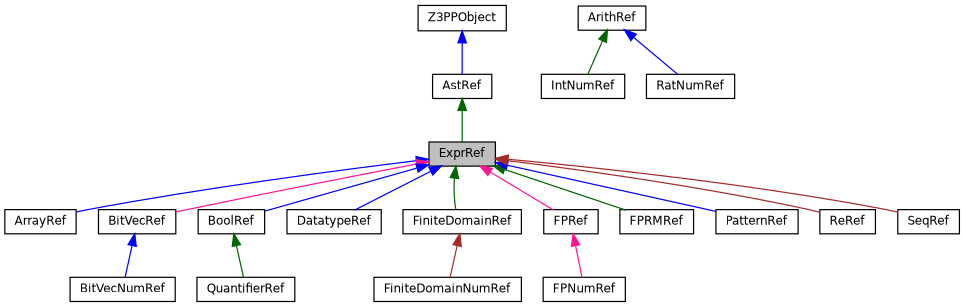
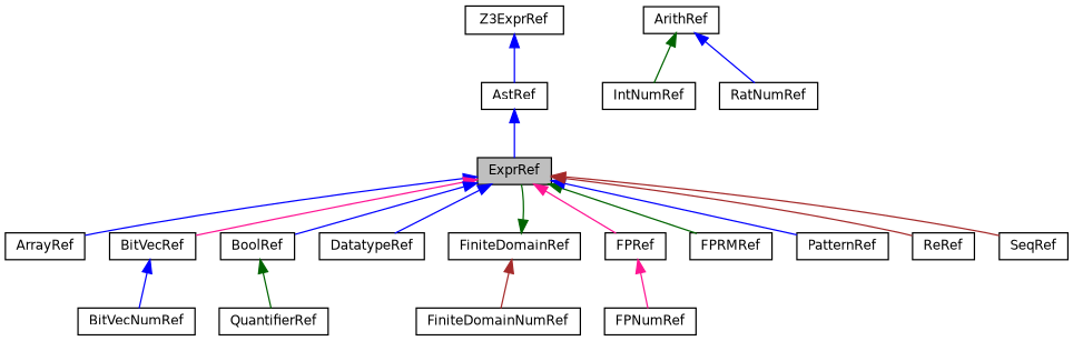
  digraph {
    rankdir=TB
    node [color=black fillcolor=white fontname=Helvetica fontsize=10 shape=record style=filled]
    edge [color=blue dir=back fontname=Helvetica fontsize=10 labelfontname=Helvetica labelfontsize=10 style=solid]
    n1 [fillcolor=grey75 fontcolor=black height=0.2 label=ExprRef width=0.4]
    n2 [height=0.2 label=ArrayRef width=0.4]
    n3 [height=0.2 label=BitVecRef width=0.4]
    n4 [height=0.2 label=BoolRef width=0.4]
    n5 [height=0.2 label=DatatypeRef width=0.4]
    n6 [height=0.2 label=FiniteDomainRef width=0.4]
    n7 [height=0.2 label=FPRef width=0.4]
    n8 [height=0.2 label=FPRMRef width=0.4]
    n9 [height=0.2 label=PatternRef width=0.4]
    n10 [height=0.2 label=ReRef width=0.4]
    n11 [height=0.2 label=SeqRef width=0.4]
    n12 [height=0.2 label=ArithRef width=0.4]
    n13 [height=0.2 label=IntNumRef width=0.4]
    n14 [height=0.2 label=RatNumRef width=0.4]
    n15 [height=0.2 label=BitVecNumRef width=0.4]
    n16 [height=0.2 label=QuantifierRef width=0.4]
    n17 [height=0.2 label=FiniteDomainNumRef width=0.4]
    n18 [height=0.2 label=FPNumRef width=0.4]
    n19 [height=0.2 label=AstRef width=0.4]
-   n20 [height=0.2 label=Z3PPObject width=0.4]
+   n20 [height=0.2 label=Z3ExprRef width=0.4]
    n1 -> n2
    n1 -> n3 [color=deeppink]
    n1 -> n4
    n1 -> n5
-   n1 -> n6 [color=darkgreen]
+   n6 -> n1 [color=darkgreen]
    n1 -> n7 [color=deeppink]
    n1 -> n8 [color=darkgreen]
    n1 -> n9
    n1 -> n10 [color=brown]
    n1 -> n11 [color=brown]
    n3 -> n15
    n4 -> n16 [color=darkgreen]
    n6 -> n17 [color=brown]
    n7 -> n18 [color=deeppink]
    n12 -> n13 [color=darkgreen]
    n12 -> n14
-   n19 -> n1 [color=darkgreen]
+   n19 -> n1
    n20 -> n19
  }
